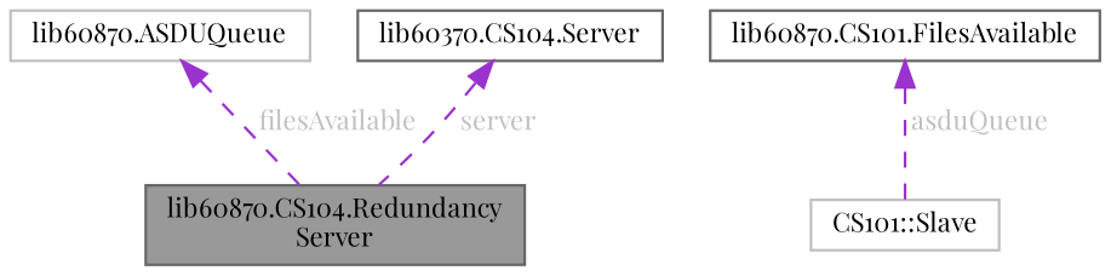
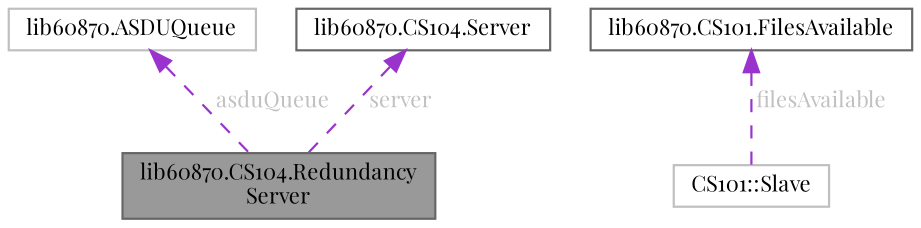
  digraph {
    fontname="Playfair Display"
    node [color=gray40 fillcolor=white fontname="Playfair Display" fontsize=10 shape=box style=filled]
    edge [color=darkorchid3 dir=back fontcolor=grey fontname="Playfair Display" fontsize=10 labelfontname=Helvetica labelfontsize=10 style=dashed]
    n1 [fillcolor=grey60 fontcolor=black height=0.2 label="lib60870.CS104.Redundancy\lServer" width=0.4]
    n2 [color=grey75 height=0.2 label="lib60870.ASDUQueue" width=0.4]
-   n3 [height=0.2 label="lib60370.CS104.Server" width=0.4]
+   n3 [height=0.2 label="lib60870.CS104.Server" width=0.4]
    n4 [color=grey75 height=0.2 label="CS101::Slave" width=0.4]
    n5 [height=0.2 label="lib60870.CS101.FilesAvailable" width=0.4]
-   n2 -> n1 [label=" filesAvailable"]
+   n2 -> n1 [label=" asduQueue"]
    n3 -> n1 [label=" server"]
-   n5 -> n4 [label=" asduQueue"]
+   n5 -> n4 [label=" filesAvailable"]
  }
